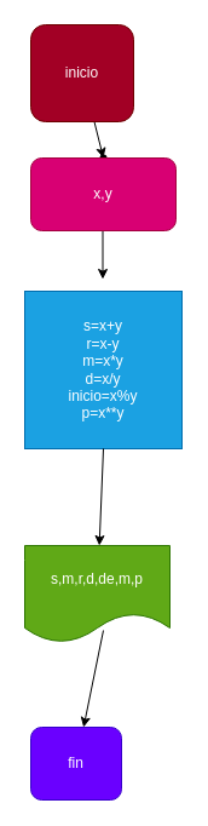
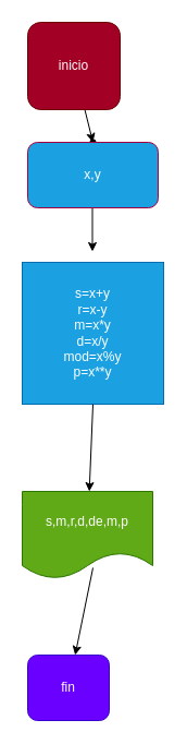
  <mxCell id="0" />
  <mxCell id="1" parent="0" />
  <mxCell id="2" value="" style="edgeStyle=none;html=1;" edge="1" parent="1" source="3" target="4"><mxGeometry relative="1" as="geometry" /></mxCell>
  <mxCell id="3" value="inicio" style="rounded=1;whiteSpace=wrap;html=1;fillColor=#a20025;fontColor=#ffffff;strokeColor=#6F0000;" vertex="1" parent="1"><mxGeometry x="25" y="20" width="85" height="80" as="geometry" /></mxCell>
  <mxCell id="4" value="" style="shape=waypoint;sketch=0;size=6;pointerEvents=1;points=[];fillColor=default;resizable=0;rotatable=0;perimeter=centerPerimeter;snapToPoint=1;rounded=1;" vertex="1" parent="1"><mxGeometry x="75" y="120" width="20" height="20" as="geometry" /></mxCell>
  <mxCell id="5" value="" style="endArrow=classic;html=1;" edge="1" parent="1"><mxGeometry width="50" height="50" relative="1" as="geometry"><mxPoint x="84.5" y="180" as="sourcePoint" /><mxPoint x="84.5" y="230" as="targetPoint" /></mxGeometry></mxCell>
- <mxCell id="6" value="x,y" style="rounded=1;whiteSpace=wrap;html=1;fillColor=#d80073;fontColor=#ffffff;strokeColor=#A50040;" vertex="1" parent="1"><mxGeometry x="25" y="130" width="120" height="60" as="geometry" /></mxCell>
- <mxCell id="7" value="s=x+y&lt;br&gt;r=x-y&lt;br&gt;m=x*y&lt;br&gt;d=x/y&lt;br&gt;inicio=x%y&lt;br&gt;p=x**y" style="whiteSpace=wrap;html=1;aspect=fixed;fillColor=#1ba1e2;fontColor=#ffffff;strokeColor=#006EAF;" vertex="1" parent="1"><mxGeometry x="20" y="240" width="130" height="130" as="geometry" /></mxCell>
+ <mxCell id="6" value="x,y" style="rounded=1;whiteSpace=wrap;html=1;fillColor=#1ba1e2;fontColor=#ffffff;strokeColor=#A50040;" vertex="1" parent="1"><mxGeometry x="25" y="130" width="120" height="60" as="geometry" /></mxCell>
+ <mxCell id="7" value="s=x+y&lt;br&gt;r=x-y&lt;br&gt;m=x*y&lt;br&gt;d=x/y&lt;br&gt;mod=x%y&lt;br&gt;p=x**y" style="whiteSpace=wrap;html=1;aspect=fixed;fillColor=#1ba1e2;fontColor=#ffffff;strokeColor=#006EAF;" vertex="1" parent="1"><mxGeometry x="20" y="240" width="130" height="130" as="geometry" /></mxCell>
  <mxCell id="8" value="" style="endArrow=classic;html=1;" edge="1" parent="1" target="9"><mxGeometry width="50" height="50" relative="1" as="geometry"><mxPoint x="85" y="370" as="sourcePoint" /><mxPoint x="85" y="420" as="targetPoint" /></mxGeometry></mxCell>
  <mxCell id="9" value="s,m,r,d,de,m,p" style="shape=document;whiteSpace=wrap;html=1;boundedLbl=1;fillColor=#60a917;fontColor=#ffffff;strokeColor=#2D7600;" vertex="1" parent="1"><mxGeometry x="20" y="450" width="120" height="80" as="geometry" /></mxCell>
  <mxCell id="10" value="" style="endArrow=classic;html=1;" edge="1" parent="1" target="11"><mxGeometry relative="1" as="geometry"><mxPoint x="85" y="520" as="sourcePoint" /><mxPoint x="85" y="560" as="targetPoint" /></mxGeometry></mxCell>
  <mxCell id="11" value="fin" style="rounded=1;whiteSpace=wrap;html=1;fillColor=#6a00ff;fontColor=#ffffff;strokeColor=#3700CC;" vertex="1" parent="1"><mxGeometry x="25" y="600" width="75" height="60" as="geometry" /></mxCell>
